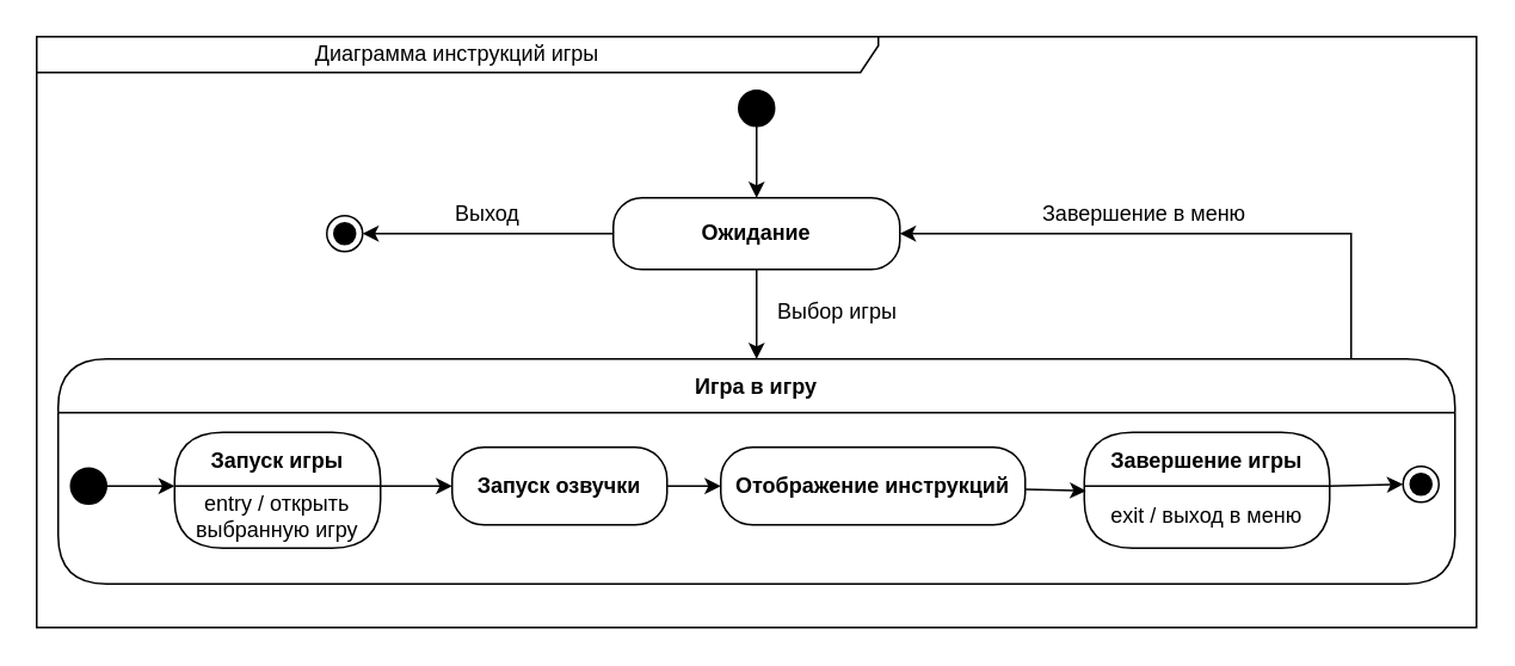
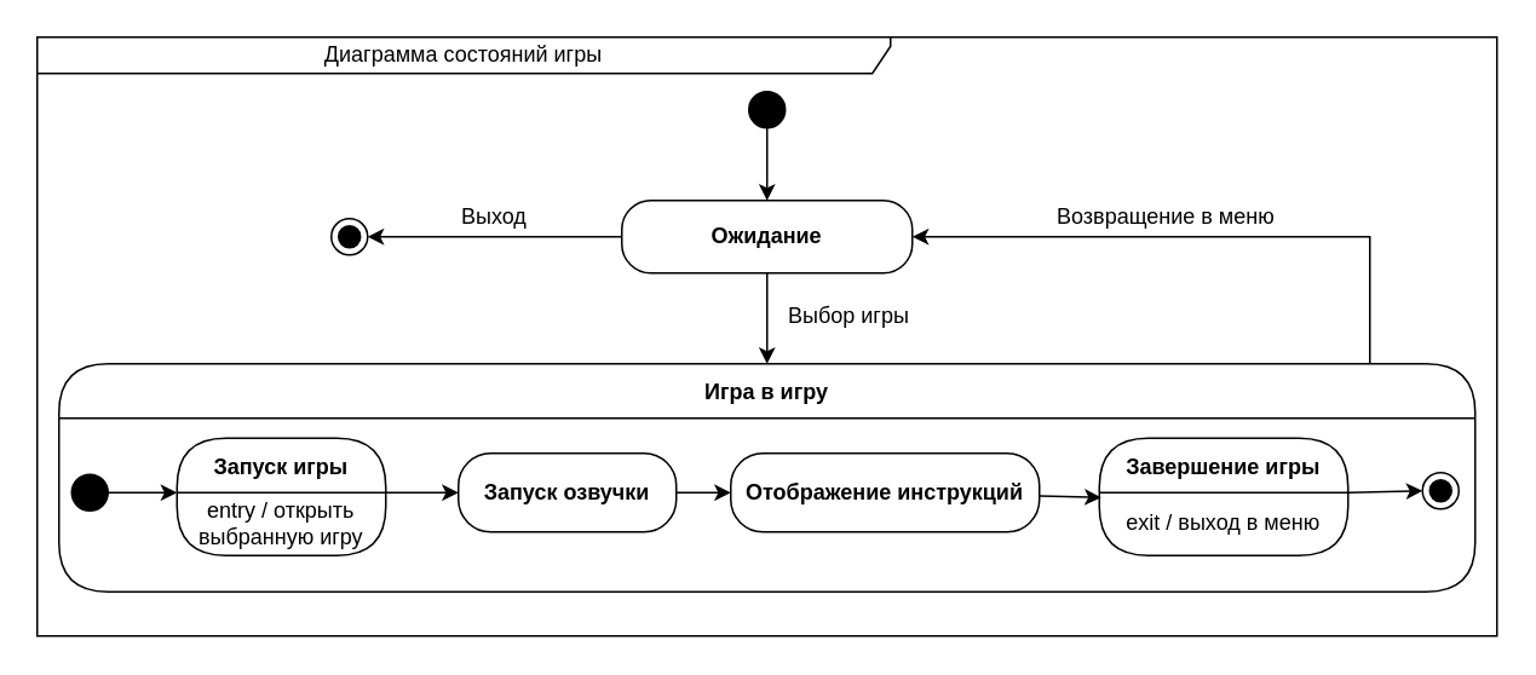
  <mxCell id="0" />
  <mxCell id="1" parent="0" />
  <mxCell id="2" style="edgeStyle=orthogonalEdgeStyle;rounded=0;orthogonalLoop=1;jettySize=auto;html=1;entryX=0.5;entryY=0;entryDx=0;entryDy=0;" parent="1" source="3" target="5" edge="1"><mxGeometry relative="1" as="geometry" /></mxCell>
  <mxCell id="3" value="" style="ellipse;fillColor=strokeColor;html=1;" parent="1" vertex="1"><mxGeometry x="412" y="50" width="20" height="20" as="geometry" /></mxCell>
  <mxCell id="4" style="edgeStyle=orthogonalEdgeStyle;rounded=0;orthogonalLoop=1;jettySize=auto;html=1;entryX=0.5;entryY=0;entryDx=0;entryDy=0;exitX=0.5;exitY=1;exitDx=0;exitDy=0;" parent="1" source="5" target="11" edge="1"><mxGeometry relative="1" as="geometry"><mxPoint x="388.705" y="126.46" as="targetPoint" /></mxGeometry></mxCell>
  <mxCell id="5" value="&lt;b&gt;Ожидание&lt;/b&gt;" style="rounded=1;whiteSpace=wrap;html=1;arcSize=40;fontColor=#000000;fillColor=none;strokeColor=#000000;" parent="1" vertex="1"><mxGeometry x="342" y="110" width="160" height="40" as="geometry" /></mxCell>
  <mxCell id="6" style="edgeStyle=orthogonalEdgeStyle;rounded=0;orthogonalLoop=1;jettySize=auto;html=1;exitX=0;exitY=0.5;exitDx=0;exitDy=0;entryX=1;entryY=0.5;entryDx=0;entryDy=0;" parent="1" source="5" target="24" edge="1"><mxGeometry relative="1" as="geometry"><mxPoint x="454" y="537" as="sourcePoint" /><mxPoint x="152" y="160" as="targetPoint" /></mxGeometry></mxCell>
  <mxCell id="7" value="&lt;div style=&quot;text-align: center;&quot;&gt;Выбор игры&lt;/div&gt;" style="text;whiteSpace=wrap;html=1;" parent="1" vertex="1"><mxGeometry x="432" y="160" width="80" height="20" as="geometry" /></mxCell>
  <mxCell id="8" value="" style="group" parent="1" vertex="1" connectable="0"><mxGeometry x="32" y="200" width="780" height="125.59" as="geometry" /></mxCell>
  <mxCell id="9" value="Запуск игры" style="swimlane;fontStyle=1;align=center;verticalAlign=middle;childLayout=stackLayout;horizontal=1;startSize=30;horizontalStack=0;resizeParent=0;resizeLast=1;container=0;fontColor=#000000;collapsible=0;rounded=1;arcSize=30;strokeColor=#000000;fillColor=none;swimlaneFillColor=none;dropTarget=0;" parent="8" vertex="1"><mxGeometry x="65" y="41" width="115" height="64.71" as="geometry" /></mxCell>
  <mxCell id="10" value="&lt;font color=&quot;#000000&quot;&gt;entry / открыть выбранную&amp;nbsp;&lt;/font&gt;&lt;span style=&quot;background-color: initial;&quot;&gt;игру&lt;/span&gt;" style="text;html=1;align=center;verticalAlign=middle;spacingLeft=4;spacingRight=4;whiteSpace=wrap;overflow=hidden;rotatable=0;fontColor=default;labelBackgroundColor=none;" parent="9" vertex="1"><mxGeometry y="30" width="115" height="34.71" as="geometry" /></mxCell>
  <mxCell id="11" value="Игра в игру" style="swimlane;fontStyle=1;align=center;verticalAlign=middle;childLayout=stackLayout;horizontal=1;startSize=30;horizontalStack=0;resizeParent=0;resizeLast=1;container=0;fontColor=#000000;collapsible=0;rounded=1;arcSize=30;strokeColor=#000000;fillColor=none;swimlaneFillColor=none;dropTarget=0;" parent="8" vertex="1"><mxGeometry width="780" height="125.59" as="geometry" /></mxCell>
  <mxCell id="12" value="" style="rounded=0;orthogonalLoop=1;jettySize=auto;html=1;exitX=1;exitY=0;exitDx=0;exitDy=0;" parent="8" source="10" target="19" edge="1"><mxGeometry relative="1" as="geometry"><mxPoint x="149.45" y="72.345" as="sourcePoint" /></mxGeometry></mxCell>
  <mxCell id="13" style="rounded=0;orthogonalLoop=1;jettySize=auto;html=1;entryX=0;entryY=0;entryDx=0;entryDy=0;" parent="8" source="14" target="10" edge="1"><mxGeometry relative="1" as="geometry"><mxPoint x="47.95" y="72.345" as="targetPoint" /></mxGeometry></mxCell>
  <mxCell id="14" value="" style="ellipse;fillColor=strokeColor;html=1;container=0;" parent="8" vertex="1"><mxGeometry x="7" y="61.0" width="20" height="20" as="geometry" /></mxCell>
  <mxCell id="15" style="rounded=0;orthogonalLoop=1;jettySize=auto;html=1;entryX=0;entryY=0.5;entryDx=0;entryDy=0;exitX=1;exitY=0;exitDx=0;exitDy=0;" parent="8" source="22" target="20" edge="1"><mxGeometry relative="1" as="geometry"><mxPoint x="676.45" y="72.355" as="sourcePoint" /></mxGeometry></mxCell>
  <mxCell id="16" style="rounded=0;orthogonalLoop=1;jettySize=auto;html=1;entryX=0.007;entryY=0.077;entryDx=0;entryDy=0;entryPerimeter=0;" parent="8" source="17" target="22" edge="1"><mxGeometry relative="1" as="geometry" /></mxCell>
  <mxCell id="17" value="&lt;span style=&quot;font-weight: 700; text-wrap: nowrap;&quot;&gt;Отображение инструкций&lt;/span&gt;" style="rounded=1;whiteSpace=wrap;html=1;fillColor=none;arcSize=41;container=0;" parent="8" vertex="1"><mxGeometry x="370.0" y="49.33" width="170" height="43.35" as="geometry" /></mxCell>
  <mxCell id="18" style="edgeStyle=orthogonalEdgeStyle;rounded=0;orthogonalLoop=1;jettySize=auto;html=1;entryX=0;entryY=0.5;entryDx=0;entryDy=0;" parent="8" source="19" target="17" edge="1"><mxGeometry relative="1" as="geometry" /></mxCell>
  <mxCell id="19" value="&lt;span style=&quot;font-weight: 700; text-wrap: nowrap;&quot;&gt;Запуск озвучки&lt;/span&gt;" style="rounded=1;whiteSpace=wrap;html=1;fillColor=none;arcSize=41;container=0;" parent="8" vertex="1"><mxGeometry x="220" y="49.33" width="120" height="43.35" as="geometry" /></mxCell>
  <mxCell id="20" value="" style="ellipse;html=1;shape=endState;fillColor=strokeColor;container=0;" parent="8" vertex="1"><mxGeometry x="751.0" y="60.0" width="20" height="20" as="geometry" /></mxCell>
  <mxCell id="21" value="Завершение игры" style="swimlane;fontStyle=1;align=center;verticalAlign=middle;childLayout=stackLayout;horizontal=1;startSize=30;horizontalStack=0;resizeParent=0;resizeLast=1;container=0;fontColor=#000000;collapsible=0;rounded=1;arcSize=30;strokeColor=#000000;fillColor=none;swimlaneFillColor=none;dropTarget=0;" parent="8" vertex="1"><mxGeometry x="573" y="41" width="137" height="64.71" as="geometry" /></mxCell>
  <mxCell id="22" value="&lt;font color=&quot;#000000&quot;&gt;exit / выход в меню&lt;/font&gt;" style="text;html=1;align=center;verticalAlign=middle;spacingLeft=4;spacingRight=4;whiteSpace=wrap;overflow=hidden;rotatable=0;fontColor=default;labelBackgroundColor=none;" parent="21" vertex="1"><mxGeometry y="30" width="137" height="34.71" as="geometry" /></mxCell>
  <mxCell id="23" style="edgeStyle=orthogonalEdgeStyle;rounded=0;orthogonalLoop=1;jettySize=auto;html=1;entryX=1;entryY=0.5;entryDx=0;entryDy=0;" parent="1" target="5" edge="1"><mxGeometry relative="1" as="geometry"><mxPoint x="754" y="200" as="sourcePoint" /><mxPoint x="592" y="440" as="targetPoint" /><Array as="points"><mxPoint x="754" y="130" /></Array></mxGeometry></mxCell>
  <mxCell id="24" value="" style="ellipse;html=1;shape=endState;fillColor=strokeColor;fontColor=#000000;strokeColor=#000000;container=0;" parent="1" vertex="1"><mxGeometry x="182" y="120" width="20" height="20" as="geometry" /></mxCell>
  <mxCell id="25" value="&lt;div style=&quot;text-align: center;&quot;&gt;Выход&lt;/div&gt;" style="text;whiteSpace=wrap;html=1;" parent="1" vertex="1"><mxGeometry x="252" y="105" width="60" height="15" as="geometry" /></mxCell>
- <mxCell id="26" value="Диаграмма инструкций игры" style="shape=umlFrame;whiteSpace=wrap;html=1;pointerEvents=0;recursiveResize=0;container=1;collapsible=0;width=470;height=20;" parent="1" vertex="1"><mxGeometry x="20" y="20" width="804" height="330" as="geometry" /></mxCell>
- <mxCell id="27" value="&lt;div style=&quot;text-align: center;&quot;&gt;Завершение в меню&lt;/div&gt;" style="text;whiteSpace=wrap;html=1;" parent="26" vertex="1"><mxGeometry x="560" y="85" width="140" height="15" as="geometry" /></mxCell>
+ <mxCell id="26" value="Диаграмма состояний игры" style="shape=umlFrame;whiteSpace=wrap;html=1;pointerEvents=0;recursiveResize=0;container=1;collapsible=0;width=470;height=20;" parent="1" vertex="1"><mxGeometry x="20" y="20" width="804" height="330" as="geometry" /></mxCell>
+ <mxCell id="27" value="&lt;div style=&quot;text-align: center;&quot;&gt;Возвращение в меню&lt;/div&gt;" style="text;whiteSpace=wrap;html=1;" parent="26" vertex="1"><mxGeometry x="560" y="85" width="140" height="15" as="geometry" /></mxCell>
